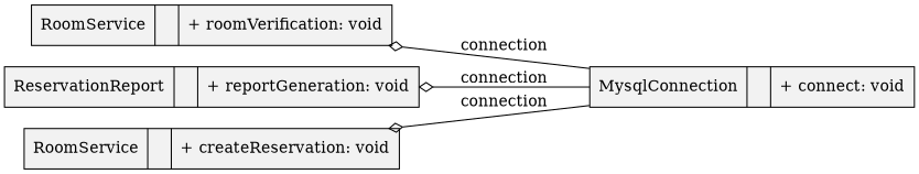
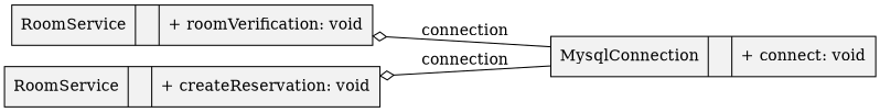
  digraph {
    rankdir=LR
    node [fillcolor=gray95 shape=record style=filled]
    edge [arrowhead=none arrowtail=odiamond dir=both minlen=2]
    n1 [label=<{RoomService||+ roomVerification: void}>]
-   n2 [label=<{ReservationReport||+ reportGeneration: void}>]
    n3 [label=<{RoomService||+ createReservation: void}>]
    n4 [label=<{MysqlConnection||+ connect: void}>]
    subgraph sub_1 {
      rank=same
      n1
-     n2
      n3
    }
    n1 -> n4 [label=connection]
-   n2 -> n4 [label=connection]
    n3 -> n4 [label=connection]
  }
